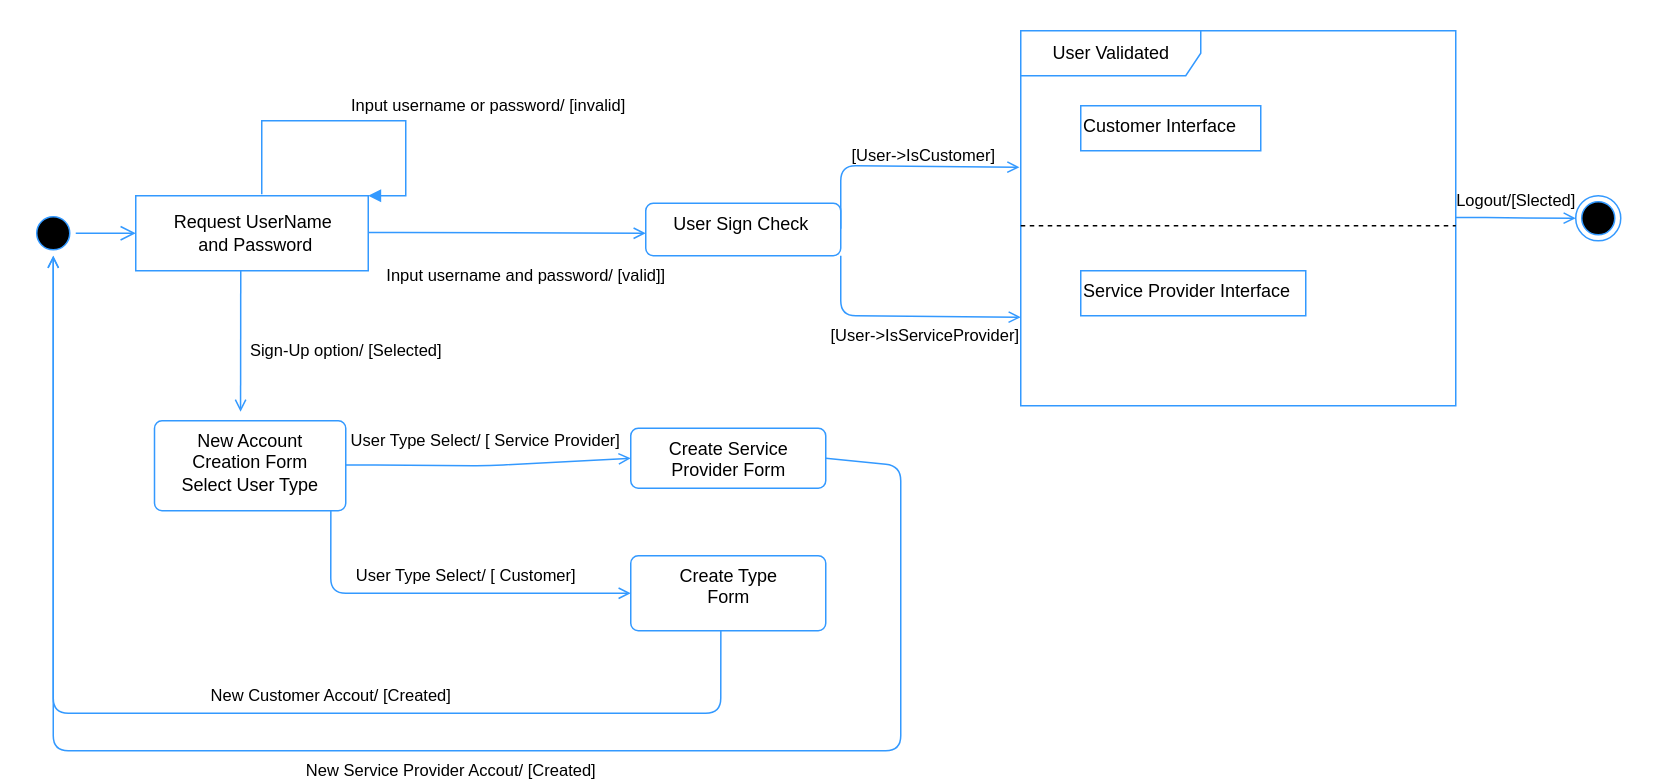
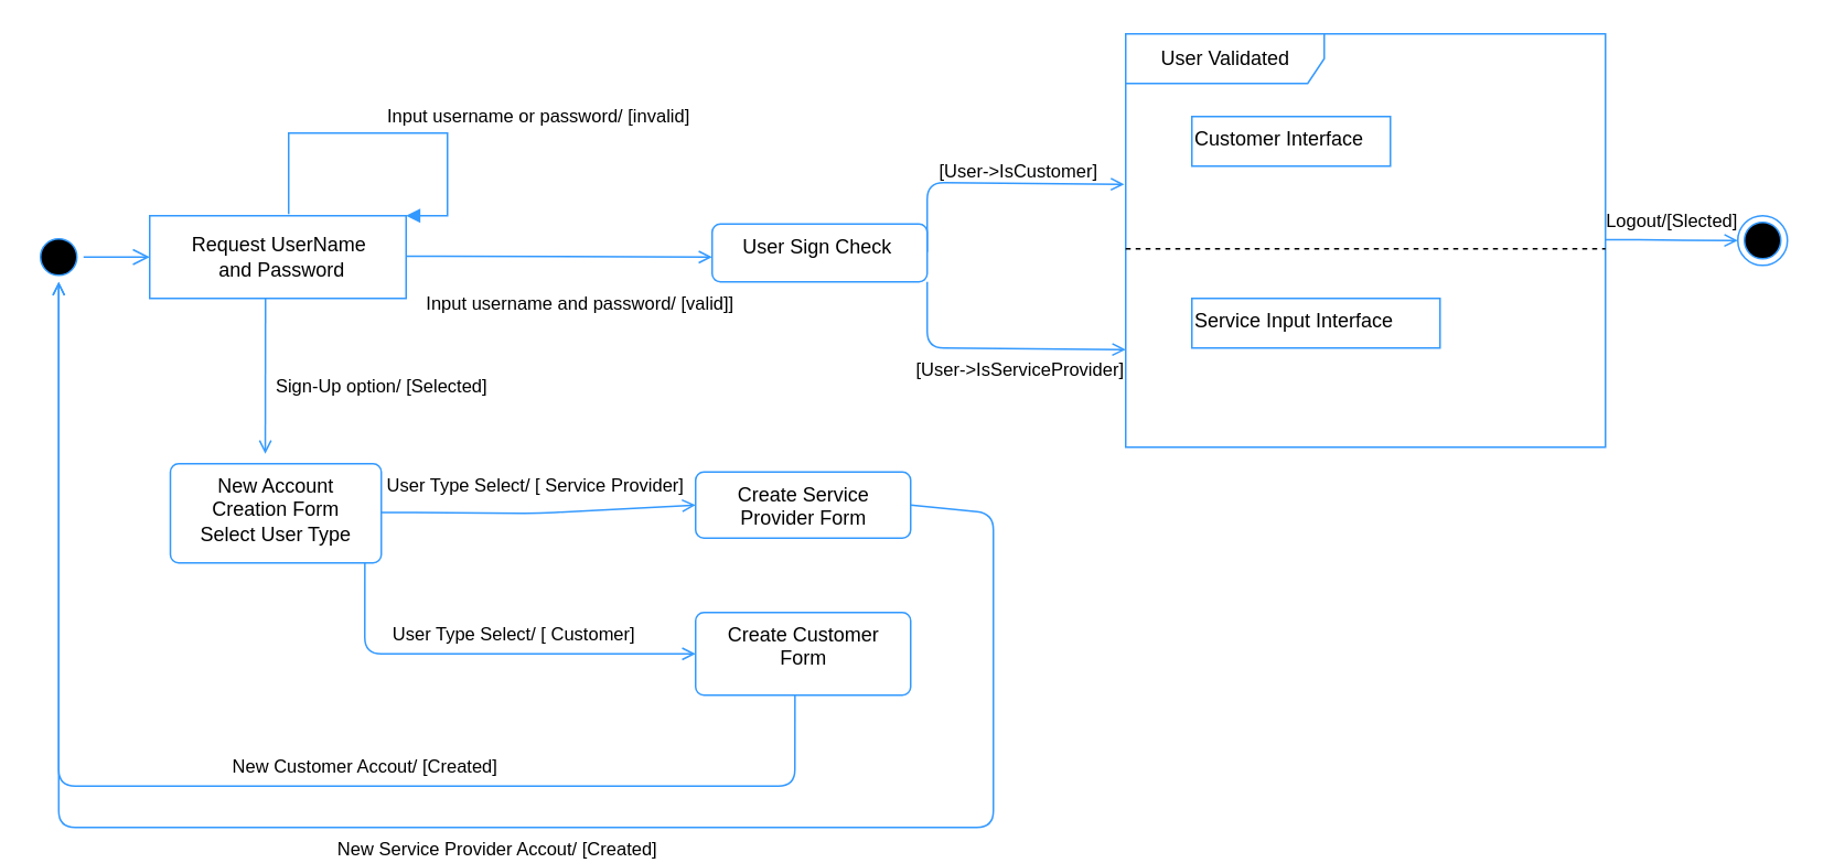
  <mxCell id="0" />
  <mxCell id="1" parent="0" />
  <mxCell id="2" value="User Sign Check&amp;nbsp;" style="html=1;align=center;verticalAlign=top;rounded=1;absoluteArcSize=1;arcSize=10;dashed=0;strokeColor=#3399FF;" vertex="1" parent="1"><mxGeometry x="430" y="135" width="130" height="35" as="geometry" /></mxCell>
  <mxCell id="3" value="Request UserName&lt;br&gt;&amp;nbsp;and Password" style="html=1;points=[];perimeter=orthogonalPerimeter;strokeColor=#3399FF;" vertex="1" parent="1"><mxGeometry x="90" y="130" width="155" height="50" as="geometry" /></mxCell>
  <mxCell id="4" value="Input username or password/ [invalid]" style="edgeStyle=orthogonalEdgeStyle;html=1;align=left;spacingLeft=2;endArrow=block;rounded=0;entryX=1;entryY=0;strokeColor=#3399FF;exitX=0.542;exitY=-0.02;exitDx=0;exitDy=0;exitPerimeter=0;" edge="1" target="3" parent="1" source="3"><mxGeometry x="-0.045" y="10" relative="1" as="geometry"><mxPoint x="370" y="290" as="sourcePoint" /><Array as="points"><mxPoint x="174" y="80" /><mxPoint x="270" y="80" /><mxPoint x="270" y="130" /></Array><mxPoint as="offset" /></mxGeometry></mxCell>
  <mxCell id="5" value="[User-&amp;gt;IsCustomer]" style="html=1;verticalAlign=top;labelBackgroundColor=none;endArrow=open;endFill=0;strokeColor=#3399FF;entryX=-0.003;entryY=0.364;entryDx=0;entryDy=0;entryPerimeter=0;" edge="1" parent="1" target="11"><mxGeometry x="0.21" y="20" width="160" relative="1" as="geometry"><mxPoint x="560" y="152" as="sourcePoint" /><mxPoint x="670" y="110" as="targetPoint" /><Array as="points"><mxPoint x="560" y="140" /><mxPoint x="560" y="110" /></Array><mxPoint as="offset" /></mxGeometry></mxCell>
  <mxCell id="6" value="[User-&amp;gt;IsServiceProvider]" style="html=1;verticalAlign=top;labelBackgroundColor=none;endArrow=open;endFill=0;strokeColor=#3399FF;exitX=1;exitY=1;exitDx=0;exitDy=0;entryX=0;entryY=0.764;entryDx=0;entryDy=0;entryPerimeter=0;" edge="1" parent="1" source="2" target="11"><mxGeometry x="0.2" width="160" relative="1" as="geometry"><mxPoint x="560" y="252" as="sourcePoint" /><mxPoint x="670" y="210" as="targetPoint" /><Array as="points"><mxPoint x="560" y="210" /></Array><mxPoint as="offset" /></mxGeometry></mxCell>
  <mxCell id="7" value="Input username and password/ [valid]]" style="html=1;verticalAlign=top;labelBackgroundColor=none;endArrow=open;endFill=0;strokeColor=#3399FF;" edge="1" parent="1"><mxGeometry x="0.136" y="-15" width="160" relative="1" as="geometry"><mxPoint x="245" y="154.5" as="sourcePoint" /><mxPoint x="430" y="155" as="targetPoint" /><Array as="points"><mxPoint x="255" y="154.5" /></Array><mxPoint as="offset" /></mxGeometry></mxCell>
  <mxCell id="8" value="New Account &lt;br&gt;Creation Form&lt;br&gt;Select User Type" style="html=1;align=center;verticalAlign=top;rounded=1;absoluteArcSize=1;arcSize=10;dashed=0;strokeColor=#3399FF;" vertex="1" parent="1"><mxGeometry x="102.5" y="280" width="127.5" height="60" as="geometry" /></mxCell>
  <mxCell id="9" value="Sign-Up option/ [Selected]" style="html=1;verticalAlign=top;labelBackgroundColor=none;endArrow=open;endFill=0;strokeColor=#3399FF;entryX=0.45;entryY=-0.1;entryDx=0;entryDy=0;entryPerimeter=0;" edge="1" parent="1" target="8"><mxGeometry x="-0.142" y="70" width="160" relative="1" as="geometry"><mxPoint x="160" y="180" as="sourcePoint" /><mxPoint x="320" y="180" as="targetPoint" /><mxPoint as="offset" /></mxGeometry></mxCell>
- <mxCell id="10" value="Create Type&lt;br&gt;Form" style="html=1;align=center;verticalAlign=top;rounded=1;absoluteArcSize=1;arcSize=10;dashed=0;strokeColor=#3399FF;" vertex="1" parent="1"><mxGeometry x="420" y="370" width="130" height="50" as="geometry" /></mxCell>
+ <mxCell id="10" value="Create Customer&lt;br&gt;Form" style="html=1;align=center;verticalAlign=top;rounded=1;absoluteArcSize=1;arcSize=10;dashed=0;strokeColor=#3399FF;" vertex="1" parent="1"><mxGeometry x="420" y="370" width="130" height="50" as="geometry" /></mxCell>
  <mxCell id="11" value="User Validated" style="shape=umlFrame;tabWidth=110;tabHeight=30;tabPosition=left;html=1;boundedLbl=1;labelInHeader=1;width=120;height=30;strokeColor=#3399FF;" vertex="1" parent="1"><mxGeometry x="680" y="20" width="290" height="250" as="geometry" /></mxCell>
  <mxCell id="12" value="Customer Interface" style="text;strokeColor=#3399FF;" vertex="1" parent="11"><mxGeometry width="120" height="30" relative="1" as="geometry"><mxPoint x="40" y="50" as="offset" /></mxGeometry></mxCell>
  <mxCell id="13" value="" style="line;strokeWidth=1;dashed=1;labelPosition=center;verticalLabelPosition=bottom;align=left;verticalAlign=top;spacingLeft=20;spacingTop=15;" vertex="1" parent="11"><mxGeometry y="125" width="290" height="10" as="geometry" /></mxCell>
- <mxCell id="14" value="Service Provider Interface" style="text;strokeColor=#3399FF;" vertex="1" parent="11"><mxGeometry x="40" y="160" width="150" height="30" as="geometry" /></mxCell>
+ <mxCell id="14" value="Service Input Interface" style="text;strokeColor=#3399FF;" vertex="1" parent="11"><mxGeometry x="40" y="160" width="150" height="30" as="geometry" /></mxCell>
  <mxCell id="15" value="Create Service &lt;br&gt;Provider Form" style="html=1;align=center;verticalAlign=top;rounded=1;absoluteArcSize=1;arcSize=10;dashed=0;strokeColor=#3399FF;" vertex="1" parent="1"><mxGeometry x="420" y="285" width="130" height="40" as="geometry" /></mxCell>
  <mxCell id="16" value="User Type Select/ [ Service Provider]" style="html=1;verticalAlign=top;labelBackgroundColor=none;endArrow=open;endFill=0;strokeColor=#3399FF;entryX=0;entryY=0.5;entryDx=0;entryDy=0;" edge="1" parent="1" target="15"><mxGeometry x="-0.002" y="30" width="160" relative="1" as="geometry"><mxPoint x="230" y="309.5" as="sourcePoint" /><mxPoint x="390" y="310" as="targetPoint" /><Array as="points"><mxPoint x="240" y="309.5" /><mxPoint x="325" y="310" /></Array><mxPoint as="offset" /></mxGeometry></mxCell>
  <mxCell id="17" value="User Type Select/ [ Customer]" style="html=1;verticalAlign=top;labelBackgroundColor=none;endArrow=open;endFill=0;strokeColor=#3399FF;entryX=0;entryY=0.5;entryDx=0;entryDy=0;exitX=0.922;exitY=1;exitDx=0;exitDy=0;exitPerimeter=0;" edge="1" parent="1" source="8"><mxGeometry x="0.137" y="25" width="160" relative="1" as="geometry"><mxPoint x="230" y="394.5" as="sourcePoint" /><mxPoint x="420" y="395" as="targetPoint" /><Array as="points"><mxPoint x="220" y="395" /><mxPoint x="325" y="395" /></Array><mxPoint as="offset" /></mxGeometry></mxCell>
  <mxCell id="18" value="" style="ellipse;html=1;shape=endState;fillColor=#000000;strokeColor=#3399FF;" vertex="1" parent="1"><mxGeometry x="1050" y="130" width="30" height="30" as="geometry" /></mxCell>
  <mxCell id="19" value="" style="ellipse;html=1;shape=startState;fillColor=#000000;strokeColor=#3399FF;" vertex="1" parent="1"><mxGeometry x="20" y="140" width="30" height="30" as="geometry" /></mxCell>
  <mxCell id="20" value="" style="edgeStyle=orthogonalEdgeStyle;html=1;verticalAlign=bottom;endArrow=open;endSize=8;strokeColor=#3399FF;" edge="1" source="19" parent="1" target="3"><mxGeometry relative="1" as="geometry"><mxPoint x="90" y="165" as="targetPoint" /><Array as="points" /></mxGeometry></mxCell>
  <mxCell id="21" value="Logout/[Slected]" style="html=1;verticalAlign=top;labelBackgroundColor=none;endArrow=open;endFill=0;strokeColor=#3399FF;entryX=0;entryY=0.5;entryDx=0;entryDy=0;" edge="1" parent="1" target="18"><mxGeometry x="-0.004" y="25" width="160" relative="1" as="geometry"><mxPoint x="970" y="144.5" as="sourcePoint" /><mxPoint x="1020" y="145" as="targetPoint" /><Array as="points"><mxPoint x="980" y="144.5" /></Array><mxPoint as="offset" /></mxGeometry></mxCell>
  <mxCell id="22" value="New Customer Accout/ [Created]" style="html=1;verticalAlign=top;labelBackgroundColor=none;endArrow=open;endFill=0;strokeColor=#3399FF;entryX=0.5;entryY=1;entryDx=0;entryDy=0;exitX=0.922;exitY=1;exitDx=0;exitDy=0;exitPerimeter=0;" edge="1" parent="1" target="19"><mxGeometry x="-0.217" y="-25" width="160" relative="1" as="geometry"><mxPoint x="480.055" y="420" as="sourcePoint" /><mxPoint x="680" y="475" as="targetPoint" /><Array as="points"><mxPoint x="480" y="475" /><mxPoint x="35" y="475" /></Array><mxPoint as="offset" /></mxGeometry></mxCell>
  <mxCell id="23" value="New Service Provider Accout/ [Created]" style="html=1;verticalAlign=top;labelBackgroundColor=none;endArrow=open;endFill=0;strokeColor=#3399FF;entryX=0.5;entryY=1;entryDx=0;entryDy=0;exitX=1;exitY=0.5;exitDx=0;exitDy=0;" edge="1" parent="1" source="15" target="19"><mxGeometry x="-0.049" width="160" relative="1" as="geometry"><mxPoint x="490.055" y="430" as="sourcePoint" /><mxPoint x="45" y="180" as="targetPoint" /><Array as="points"><mxPoint x="600" y="310" /><mxPoint x="600" y="500" /><mxPoint x="270" y="500" /><mxPoint x="35" y="500" /></Array><mxPoint as="offset" /></mxGeometry></mxCell>
